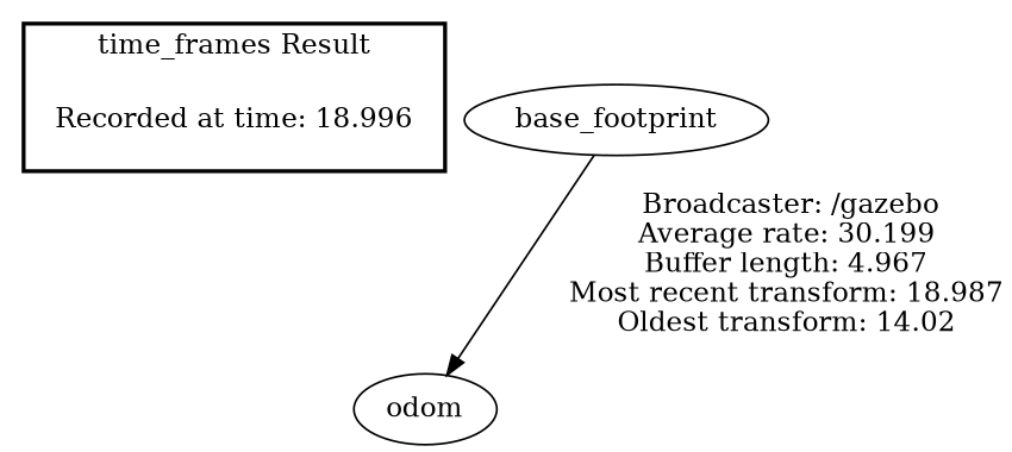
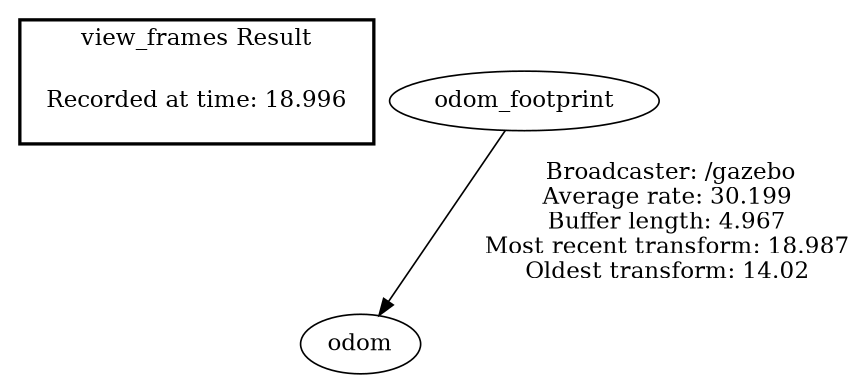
  digraph {
    "Recorded at time: 18.996" [shape=plaintext]
    odom
-   base_footprint
+   base_footprint [label=odom_footprint]
    subgraph cluster_1 {
      color=black
-     label="time_frames Result"
+     label="view_frames Result"
      style=bold
      "Recorded at time: 18.996"
    }
    "Recorded at time: 18.996" -> odom [style=invis]
    base_footprint -> odom [label=" Broadcaster: /gazebo\nAverage rate: 30.199\nBuffer length: 4.967\nMost recent transform: 18.987\nOldest transform: 14.02\n"]
  }
